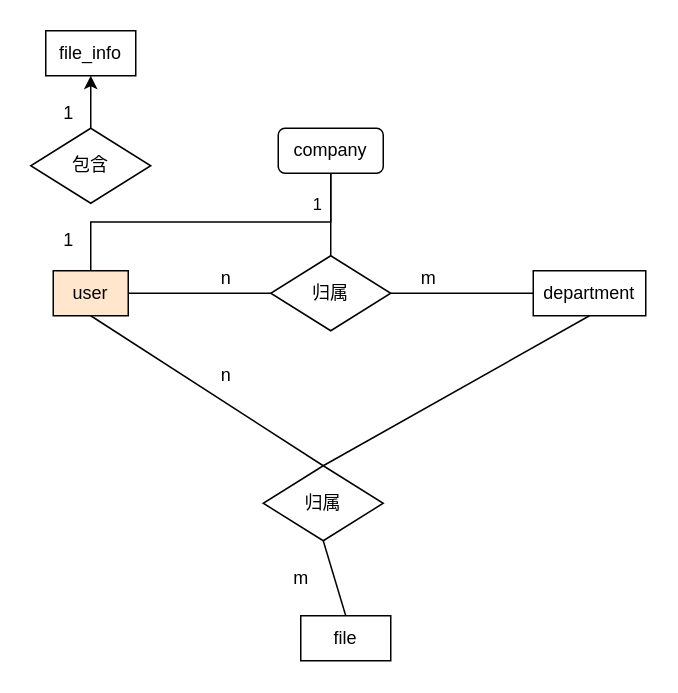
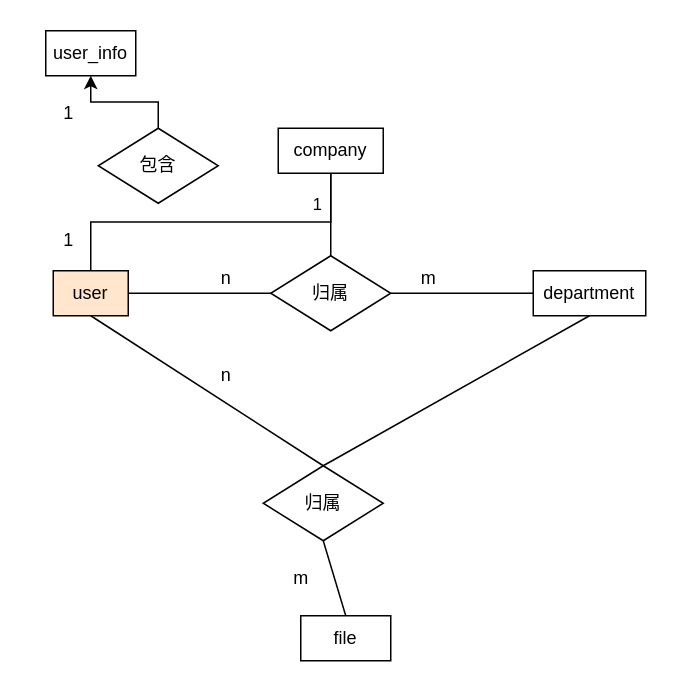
  <mxCell id="0" />
  <mxCell id="1" parent="0" />
  <mxCell id="2" value="user" style="rounded=0;whiteSpace=wrap;html=1;fillColor=#ffe6cc;" parent="1" vertex="1"><mxGeometry x="35" y="180" width="50" height="30" as="geometry" /></mxCell>
- <mxCell id="3" value="file_info" style="rounded=0;whiteSpace=wrap;html=1;" parent="1" vertex="1"><mxGeometry x="30" width="60" height="30" as="geometry" y="20" /></mxCell>
+ <mxCell id="3" value="user_info" style="rounded=0;whiteSpace=wrap;html=1;" parent="1" vertex="1"><mxGeometry x="30" width="60" height="30" as="geometry" y="20" /></mxCell>
  <mxCell id="4" value="department" style="rounded=0;whiteSpace=wrap;html=1;" parent="1" vertex="1"><mxGeometry x="355" y="180" width="75" height="30" as="geometry" /></mxCell>
  <mxCell id="5" value="file" style="rounded=0;whiteSpace=wrap;html=1;" parent="1" vertex="1"><mxGeometry x="200" y="410" width="60" height="30" as="geometry" /></mxCell>
- <mxCell id="6" value="包含" style="rhombus;whiteSpace=wrap;html=1;" parent="1" vertex="1"><mxGeometry x="20" y="85" width="80" height="50" as="geometry" /></mxCell>
+ <mxCell id="6" value="包含" style="rhombus;whiteSpace=wrap;html=1;" parent="1" vertex="1"><mxGeometry x="65" y="85" width="80" height="50" as="geometry" /></mxCell>
  <mxCell id="7" value="" style="endArrow=classic;html=1;rounded=0;edgeStyle=orthogonalEdgeStyle;exitX=0.5;exitY=0;exitDx=0;exitDy=0;entryX=0.5;entryY=1;entryDx=0;entryDy=0;" parent="1" source="6" target="3" edge="1"><mxGeometry width="50" height="50" relative="1" as="geometry"><mxPoint x="59.5" y="90" as="sourcePoint" /><mxPoint x="59.5" y="40" as="targetPoint" /></mxGeometry></mxCell>
  <mxCell id="8" value="" style="endArrow=none;html=1;rounded=0;edgeStyle=orthogonalEdgeStyle;exitX=0.5;exitY=0;exitDx=0;exitDy=0;" parent="1" source="2" target="20" edge="1"><mxGeometry width="50" height="50" relative="1" as="geometry"><mxPoint x="64.5" y="175" as="sourcePoint" /><mxPoint x="64.5" y="135" as="targetPoint" /></mxGeometry></mxCell>
  <mxCell id="9" value="归属" style="rhombus;whiteSpace=wrap;html=1;" parent="1" vertex="1"><mxGeometry x="180" y="170" width="80" height="50" as="geometry" /></mxCell>
  <mxCell id="10" value="" style="endArrow=none;html=1;rounded=0;exitX=1;exitY=0.5;exitDx=0;exitDy=0;entryX=0;entryY=0.5;entryDx=0;entryDy=0;" parent="1" source="2" target="9" edge="1"><mxGeometry width="50" height="50" relative="1" as="geometry"><mxPoint x="310" y="215" as="sourcePoint" /><mxPoint x="382.5" y="140" as="targetPoint" /></mxGeometry></mxCell>
  <mxCell id="11" value="" style="endArrow=none;html=1;rounded=0;exitX=0;exitY=0.5;exitDx=0;exitDy=0;entryX=1;entryY=0.5;entryDx=0;entryDy=0;" parent="1" source="4" target="9" edge="1"><mxGeometry width="50" height="50" relative="1" as="geometry"><mxPoint x="100" y="205" as="sourcePoint" /><mxPoint x="180" y="125" as="targetPoint" /></mxGeometry></mxCell>
  <mxCell id="12" value="1" style="text;html=1;align=center;verticalAlign=middle;resizable=0;points=[];autosize=1;strokeColor=none;fillColor=none;" parent="1" vertex="1"><mxGeometry x="35" y="150" width="20" height="20" as="geometry" /></mxCell>
  <mxCell id="13" value="1" style="text;html=1;align=center;verticalAlign=middle;resizable=0;points=[];autosize=1;strokeColor=none;fillColor=none;" parent="1" vertex="1"><mxGeometry x="35" y="65" width="20" height="20" as="geometry" /></mxCell>
  <mxCell id="14" value="m" style="text;html=1;align=center;verticalAlign=middle;resizable=0;points=[];autosize=1;strokeColor=none;fillColor=none;" parent="1" vertex="1"><mxGeometry x="270" y="175" width="30" height="20" as="geometry" /></mxCell>
  <mxCell id="15" value="n" style="text;html=1;align=center;verticalAlign=middle;resizable=0;points=[];autosize=1;strokeColor=none;fillColor=none;" parent="1" vertex="1"><mxGeometry x="140" y="175" width="20" height="20" as="geometry" /></mxCell>
  <mxCell id="16" value="" style="endArrow=none;html=1;rounded=0;exitX=0.5;exitY=1;exitDx=0;exitDy=0;entryX=0.5;entryY=0;entryDx=0;entryDy=0;" parent="1" source="4" target="24" edge="1"><mxGeometry width="50" height="50" relative="1" as="geometry"><mxPoint x="357.5" y="205" as="sourcePoint" /><mxPoint x="215" y="315" as="targetPoint" /></mxGeometry></mxCell>
  <mxCell id="17" value="" style="endArrow=none;html=1;rounded=0;exitX=0.5;exitY=0;exitDx=0;exitDy=0;entryX=0.5;entryY=1;entryDx=0;entryDy=0;" parent="1" source="24" target="2" edge="1"><mxGeometry width="50" height="50" relative="1" as="geometry"><mxPoint x="215" y="315" as="sourcePoint" /><mxPoint x="280" y="215" as="targetPoint" /></mxGeometry></mxCell>
  <mxCell id="18" value="n" style="text;html=1;align=center;verticalAlign=middle;resizable=0;points=[];autosize=1;strokeColor=none;fillColor=none;" parent="1" vertex="1"><mxGeometry x="140" y="240" width="20" height="20" as="geometry" /></mxCell>
  <mxCell id="19" value="m" style="text;html=1;align=center;verticalAlign=middle;resizable=0;points=[];autosize=1;strokeColor=none;fillColor=none;" parent="1" vertex="1"><mxGeometry x="185" y="375" width="30" height="20" as="geometry" /></mxCell>
- <mxCell id="20" value="company" style="whiteSpace=wrap;html=1;rounded=1;" parent="1" vertex="1"><mxGeometry x="185" y="85" width="70" height="30" as="geometry" /></mxCell>
+ <mxCell id="20" value="company" style="rounded=0;whiteSpace=wrap;html=1;" parent="1" vertex="1"><mxGeometry x="185" y="85" width="70" height="30" as="geometry" /></mxCell>
  <mxCell id="21" value="" style="endArrow=none;html=1;rounded=0;exitX=0.5;exitY=0;exitDx=0;exitDy=0;entryX=0.5;entryY=1;entryDx=0;entryDy=0;" parent="1" source="9" target="20" edge="1"><mxGeometry width="50" height="50" relative="1" as="geometry"><mxPoint x="100" y="205" as="sourcePoint" /><mxPoint x="190" y="205" as="targetPoint" /></mxGeometry></mxCell>
  <mxCell id="22" value="1" style="edgeLabel;html=1;align=center;verticalAlign=middle;resizable=0;points=[];" parent="21" vertex="1" connectable="0"><mxGeometry x="0.21" y="1" relative="1" as="geometry"><mxPoint x="-9" y="-2" as="offset" /></mxGeometry></mxCell>
  <mxCell id="23" value="" style="endArrow=none;html=1;rounded=0;exitX=0.5;exitY=1;exitDx=0;exitDy=0;entryX=0.5;entryY=0;entryDx=0;entryDy=0;" parent="1" source="24" target="5" edge="1"><mxGeometry width="50" height="50" relative="1" as="geometry"><mxPoint x="215" y="360" as="sourcePoint" /><mxPoint x="75" y="220" as="targetPoint" /></mxGeometry></mxCell>
  <mxCell id="24" value="归属" style="rhombus;whiteSpace=wrap;html=1;" vertex="1" parent="1"><mxGeometry x="175" y="310" width="80" height="50" as="geometry" /></mxCell>
